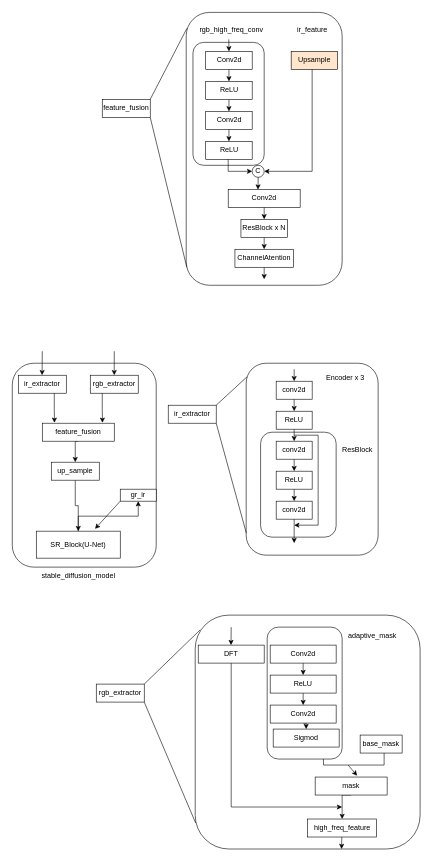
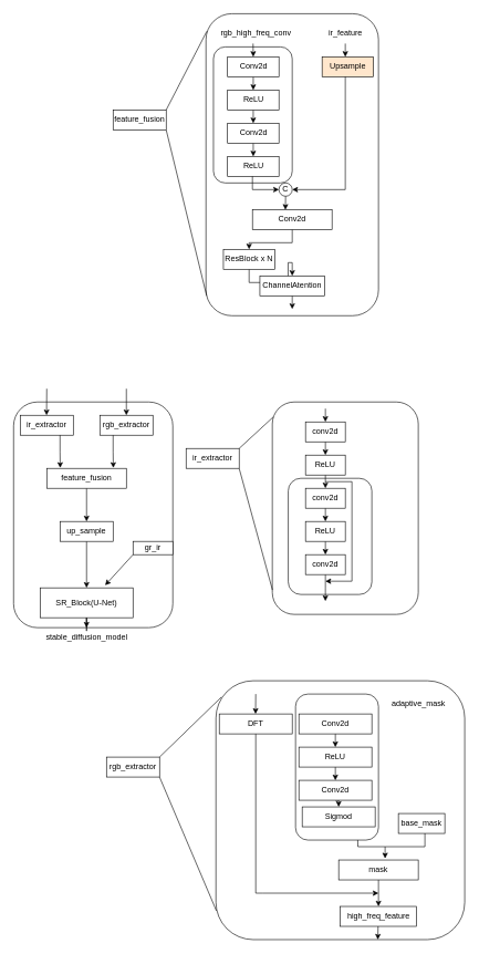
  <mxCell id="0" />
  <mxCell id="1" parent="0" />
  <mxCell id="2" value="" style="rounded=1;whiteSpace=wrap;html=1;" vertex="1" parent="1"><mxGeometry y="605" width="240" height="340" as="geometry" x="20" /></mxCell>
  <mxCell id="3" value="" style="rounded=1;whiteSpace=wrap;html=1;" vertex="1" parent="1"><mxGeometry x="310" y="20" width="260" height="455" as="geometry" /></mxCell>
  <mxCell id="4" value="" style="rounded=1;whiteSpace=wrap;html=1;" vertex="1" parent="1"><mxGeometry x="321.25" y="70" width="118.75" height="205" as="geometry" /></mxCell>
  <mxCell id="5" value="" style="rounded=1;whiteSpace=wrap;html=1;" vertex="1" parent="1"><mxGeometry x="325" y="1025" width="375" height="390" as="geometry" /></mxCell>
  <mxCell id="6" value="" style="rounded=1;whiteSpace=wrap;html=1;" vertex="1" parent="1"><mxGeometry x="445" y="1045" width="125" height="220" as="geometry" /></mxCell>
  <mxCell id="7" value="" style="rounded=1;whiteSpace=wrap;html=1;" vertex="1" parent="1"><mxGeometry x="410" y="605" width="220" height="320" as="geometry" /></mxCell>
  <mxCell id="8" value="" style="rounded=1;whiteSpace=wrap;html=1;" vertex="1" parent="1"><mxGeometry x="434" y="720" width="126" height="175" as="geometry" /></mxCell>
  <mxCell id="9" value="ir_extractor" style="rounded=0;whiteSpace=wrap;html=1;" vertex="1" parent="1"><mxGeometry x="30" y="625" width="80" height="30" as="geometry" /></mxCell>
  <mxCell id="10" value="rgb_extractor" style="rounded=0;whiteSpace=wrap;html=1;" vertex="1" parent="1"><mxGeometry x="150" y="625" width="80" height="30" as="geometry" /></mxCell>
  <mxCell id="11" style="edgeStyle=orthogonalEdgeStyle;rounded=0;orthogonalLoop=1;jettySize=auto;html=1;exitX=0.5;exitY=1;exitDx=0;exitDy=0;entryX=0.5;entryY=0;entryDx=0;entryDy=0;" edge="1" parent="1" source="12" target="16"><mxGeometry relative="1" as="geometry" /></mxCell>
  <mxCell id="12" value="feature_fusion" style="rounded=0;whiteSpace=wrap;html=1;" vertex="1" parent="1"><mxGeometry x="70" y="705" width="120" height="30" as="geometry" /></mxCell>
- <mxCell id="13" style="edgeStyle=orthogonalEdgeStyle;rounded=0;orthogonalLoop=1;jettySize=auto;html=1;" edge="1" parent="1" source="14" target="18"><mxGeometry relative="1" as="geometry" /></mxCell>
+ <mxCell id="13" style="edgeStyle=orthogonalEdgeStyle;rounded=0;orthogonalLoop=1;jettySize=auto;html=1;" edge="1" parent="1" source="14" target="87"><mxGeometry relative="1" as="geometry" /></mxCell>
  <mxCell id="14" value="SR_Block(U-Net)" style="rounded=0;whiteSpace=wrap;html=1;" vertex="1" parent="1"><mxGeometry x="60" y="885" width="140" height="45" as="geometry" /></mxCell>
  <mxCell id="15" style="edgeStyle=orthogonalEdgeStyle;rounded=0;orthogonalLoop=1;jettySize=auto;html=1;exitX=0.5;exitY=1;exitDx=0;exitDy=0;entryX=0.5;entryY=0;entryDx=0;entryDy=0;" edge="1" parent="1" source="16" target="14"><mxGeometry relative="1" as="geometry" /></mxCell>
- <mxCell id="16" value="up_sample" style="rounded=0;whiteSpace=wrap;html=1;" vertex="1" parent="1"><mxGeometry x="85" y="770" width="80" height="30" as="geometry" /></mxCell>
+ <mxCell id="16" value="up_sample" style="rounded=0;whiteSpace=wrap;html=1;" vertex="1" parent="1"><mxGeometry x="90" y="785" width="80" height="30" as="geometry" /></mxCell>
  <mxCell id="17" value="" style="endArrow=classic;html=1;rounded=0;entryX=0.7;entryY=-0.086;entryDx=0;entryDy=0;entryPerimeter=0;" edge="1" parent="1" target="14"><mxGeometry width="50" height="50" relative="1" as="geometry"><mxPoint x="200" y="835" as="sourcePoint" /><mxPoint x="250" y="785" as="targetPoint" /></mxGeometry></mxCell>
  <mxCell id="18" value="gr_ir" style="whiteSpace=wrap;html=1;" vertex="1" parent="1"><mxGeometry x="200" y="815" width="60" height="20" as="geometry" /></mxCell>
  <mxCell id="19" value="ir_extractor" style="rounded=0;whiteSpace=wrap;html=1;" vertex="1" parent="1"><mxGeometry x="280" y="675" width="80" height="30" as="geometry" /></mxCell>
  <mxCell id="20" style="edgeStyle=orthogonalEdgeStyle;rounded=0;orthogonalLoop=1;jettySize=auto;html=1;exitX=0.5;exitY=1;exitDx=0;exitDy=0;entryX=0.5;entryY=0;entryDx=0;entryDy=0;" edge="1" parent="1" source="21" target="23"><mxGeometry relative="1" as="geometry" /></mxCell>
  <mxCell id="21" value="conv2d" style="rounded=0;whiteSpace=wrap;html=1;" vertex="1" parent="1"><mxGeometry x="460" y="635" width="60" height="30" as="geometry" /></mxCell>
  <mxCell id="22" style="edgeStyle=orthogonalEdgeStyle;rounded=0;orthogonalLoop=1;jettySize=auto;html=1;exitX=0.5;exitY=1;exitDx=0;exitDy=0;entryX=0.5;entryY=0;entryDx=0;entryDy=0;" edge="1" parent="1" source="23" target="25"><mxGeometry relative="1" as="geometry" /></mxCell>
  <mxCell id="23" value="ReLU" style="rounded=0;whiteSpace=wrap;html=1;" vertex="1" parent="1"><mxGeometry x="460" y="685" width="60" height="30" as="geometry" /></mxCell>
  <mxCell id="24" style="edgeStyle=orthogonalEdgeStyle;rounded=0;orthogonalLoop=1;jettySize=auto;html=1;exitX=0.5;exitY=1;exitDx=0;exitDy=0;entryX=0.5;entryY=0;entryDx=0;entryDy=0;" edge="1" parent="1" source="25" target="27"><mxGeometry relative="1" as="geometry" /></mxCell>
  <mxCell id="25" value="conv2d" style="rounded=0;whiteSpace=wrap;html=1;" vertex="1" parent="1"><mxGeometry x="460" y="735" width="60" height="30" as="geometry" /></mxCell>
  <mxCell id="26" style="edgeStyle=orthogonalEdgeStyle;rounded=0;orthogonalLoop=1;jettySize=auto;html=1;exitX=0.5;exitY=1;exitDx=0;exitDy=0;entryX=0.5;entryY=0;entryDx=0;entryDy=0;" edge="1" parent="1" source="27" target="29"><mxGeometry relative="1" as="geometry" /></mxCell>
  <mxCell id="27" value="ReLU&lt;span style=&quot;color: rgba(0, 0, 0, 0); font-family: monospace; font-size: 0px; text-align: start; text-wrap-mode: nowrap;&quot;&gt;%3CmxGraphModel%3E%3Croot%3E%3CmxCell%20id%3D%220%22%2F%3E%3CmxCell%20id%3D%221%22%20parent%3D%220%22%2F%3E%3CmxCell%20id%3D%222%22%20value%3D%22conv2d%22%20style%3D%22rounded%3D0%3BwhiteSpace%3Dwrap%3Bhtml%3D1%3B%22%20vertex%3D%221%22%20parent%3D%221%22%3E%3CmxGeometry%20x%3D%22430%22%20y%3D%22170%22%20width%3D%2260%22%20height%3D%2230%22%20as%3D%22geometry%22%2F%3E%3C%2FmxCell%3E%3C%2Froot%3E%3C%2FmxGraphModel%3E&lt;/span&gt;" style="rounded=0;whiteSpace=wrap;html=1;" vertex="1" parent="1"><mxGeometry x="460" y="785" width="60" height="30" as="geometry" /></mxCell>
  <mxCell id="28" style="edgeStyle=orthogonalEdgeStyle;rounded=0;orthogonalLoop=1;jettySize=auto;html=1;exitX=0.5;exitY=1;exitDx=0;exitDy=0;" edge="1" parent="1" source="29"><mxGeometry relative="1" as="geometry"><mxPoint x="490" y="905" as="targetPoint" /></mxGeometry></mxCell>
  <mxCell id="29" value="conv2d" style="rounded=0;whiteSpace=wrap;html=1;" vertex="1" parent="1"><mxGeometry x="460" y="835" width="60" height="30" as="geometry" /></mxCell>
  <mxCell id="30" value="" style="endArrow=classic;html=1;rounded=0;" edge="1" parent="1"><mxGeometry width="50" height="50" relative="1" as="geometry"><mxPoint x="490" y="725" as="sourcePoint" /><mxPoint x="490" y="875" as="targetPoint" /><Array as="points"><mxPoint x="530" y="725" /><mxPoint x="530" y="875" /></Array></mxGeometry></mxCell>
- <mxCell id="31" value="ResBlock" style="text;html=1;align=center;verticalAlign=middle;resizable=0;points=[];autosize=1;strokeColor=none;fillColor=none;" vertex="1" parent="1"><mxGeometry x="560" y="735" width="70" height="30" as="geometry" /></mxCell>
- <mxCell id="32" value="Encoder x 3" style="text;html=1;align=center;verticalAlign=middle;resizable=0;points=[];autosize=1;strokeColor=none;fillColor=none;" vertex="1" parent="1"><mxGeometry x="530" y="615" width="90" height="30" as="geometry" /></mxCell>
  <mxCell id="33" value="" style="endArrow=none;html=1;rounded=0;entryX=0.006;entryY=0.071;entryDx=0;entryDy=0;entryPerimeter=0;" edge="1" parent="1" target="7"><mxGeometry width="50" height="50" relative="1" as="geometry"><mxPoint x="360" y="675" as="sourcePoint" /><mxPoint x="410" y="625" as="targetPoint" /></mxGeometry></mxCell>
  <mxCell id="34" value="" style="endArrow=none;html=1;rounded=0;entryX=0.001;entryY=0.885;entryDx=0;entryDy=0;entryPerimeter=0;" edge="1" parent="1" target="7"><mxGeometry width="50" height="50" relative="1" as="geometry"><mxPoint x="360" y="705" as="sourcePoint" /><mxPoint x="400" y="915" as="targetPoint" /></mxGeometry></mxCell>
  <mxCell id="35" value="rgb_extractor" style="rounded=0;whiteSpace=wrap;html=1;" vertex="1" parent="1"><mxGeometry x="160" y="1140" width="80" height="30" as="geometry" /></mxCell>
  <mxCell id="36" style="edgeStyle=orthogonalEdgeStyle;rounded=0;orthogonalLoop=1;jettySize=auto;html=1;exitX=0.5;exitY=1;exitDx=0;exitDy=0;" edge="1" parent="1" source="37"><mxGeometry relative="1" as="geometry"><mxPoint x="570" y="1345" as="targetPoint" /><Array as="points"><mxPoint x="395" y="1345" /><mxPoint x="395" y="1345" /></Array></mxGeometry></mxCell>
  <mxCell id="37" value="DFT" style="rounded=0;whiteSpace=wrap;html=1;" vertex="1" parent="1"><mxGeometry x="330" y="1075" width="110" height="30" as="geometry" /></mxCell>
  <mxCell id="38" style="edgeStyle=orthogonalEdgeStyle;rounded=0;orthogonalLoop=1;jettySize=auto;html=1;exitX=0.5;exitY=1;exitDx=0;exitDy=0;entryX=0.5;entryY=0;entryDx=0;entryDy=0;" edge="1" parent="1" source="39" target="41"><mxGeometry relative="1" as="geometry" /></mxCell>
  <mxCell id="39" value="Conv2d" style="rounded=0;whiteSpace=wrap;html=1;" vertex="1" parent="1"><mxGeometry x="450" y="1075" width="110" height="30" as="geometry" /></mxCell>
  <mxCell id="40" style="edgeStyle=orthogonalEdgeStyle;rounded=0;orthogonalLoop=1;jettySize=auto;html=1;exitX=0.5;exitY=1;exitDx=0;exitDy=0;entryX=0.5;entryY=0;entryDx=0;entryDy=0;" edge="1" parent="1" source="41" target="43"><mxGeometry relative="1" as="geometry" /></mxCell>
  <mxCell id="41" value="ReLU" style="rounded=0;whiteSpace=wrap;html=1;" vertex="1" parent="1"><mxGeometry x="450" y="1125" width="110" height="30" as="geometry" /></mxCell>
  <mxCell id="42" style="edgeStyle=orthogonalEdgeStyle;rounded=0;orthogonalLoop=1;jettySize=auto;html=1;exitX=0.5;exitY=1;exitDx=0;exitDy=0;entryX=0.5;entryY=0;entryDx=0;entryDy=0;" edge="1" parent="1" source="43" target="44"><mxGeometry relative="1" as="geometry" /></mxCell>
  <mxCell id="43" value="Conv2d" style="rounded=0;whiteSpace=wrap;html=1;" vertex="1" parent="1"><mxGeometry x="450" y="1175" width="110" height="30" as="geometry" /></mxCell>
  <mxCell id="44" value="Sigmod" style="rounded=0;whiteSpace=wrap;html=1;" vertex="1" parent="1"><mxGeometry x="455" y="1215" width="110" height="30" as="geometry" /></mxCell>
  <mxCell id="45" value="base_mask" style="rounded=0;whiteSpace=wrap;html=1;" vertex="1" parent="1"><mxGeometry x="600" y="1225" width="70" height="30" as="geometry" /></mxCell>
- <mxCell id="46" value="adaptive_mask" style="text;html=1;align=center;verticalAlign=middle;resizable=0;points=[];autosize=1;strokeColor=none;fillColor=none;" vertex="1" parent="1"><mxGeometry x="570" y="1045" width="100" height="30" as="geometry" /></mxCell>
+ <mxCell id="46" value="adaptive_mask" style="text;html=1;align=center;verticalAlign=middle;resizable=0;points=[];autosize=1;strokeColor=none;fillColor=none;" vertex="1" parent="1"><mxGeometry x="580" y="1045" width="100" height="30" as="geometry" /></mxCell>
  <mxCell id="47" style="edgeStyle=orthogonalEdgeStyle;rounded=0;orthogonalLoop=1;jettySize=auto;html=1;exitX=0.5;exitY=1;exitDx=0;exitDy=0;" edge="1" parent="1" source="48"><mxGeometry relative="1" as="geometry"><mxPoint x="570" y="1365" as="targetPoint" /><Array as="points"><mxPoint x="570" y="1345" /><mxPoint x="570" y="1345" /></Array></mxGeometry></mxCell>
- <mxCell id="48" value="mask" style="rounded=0;whiteSpace=wrap;html=1;" vertex="1" parent="1"><mxGeometry x="525" y="1295" width="120" height="30" as="geometry" /></mxCell>
+ <mxCell id="48" value="mask" style="rounded=0;whiteSpace=wrap;html=1;" vertex="1" parent="1"><mxGeometry x="510" y="1295" width="120" height="30" as="geometry" /></mxCell>
  <mxCell id="49" value="" style="endArrow=none;html=1;rounded=0;entryX=0.75;entryY=1;entryDx=0;entryDy=0;" edge="1" parent="1" target="6"><mxGeometry width="50" height="50" relative="1" as="geometry"><mxPoint x="580" y="1275" as="sourcePoint" /><mxPoint x="420" y="1265" as="targetPoint" /><Array as="points"><mxPoint x="539" y="1275" /></Array></mxGeometry></mxCell>
  <mxCell id="50" value="" style="endArrow=none;html=1;rounded=0;" edge="1" parent="1"><mxGeometry width="50" height="50" relative="1" as="geometry"><mxPoint x="580" y="1275" as="sourcePoint" /><mxPoint x="640" y="1255" as="targetPoint" /><Array as="points"><mxPoint x="640" y="1275" /></Array></mxGeometry></mxCell>
  <mxCell id="51" value="" style="endArrow=classic;html=1;rounded=0;entryX=0.583;entryY=-0.076;entryDx=0;entryDy=0;entryPerimeter=0;" edge="1" parent="1" target="48"><mxGeometry width="50" height="50" relative="1" as="geometry"><mxPoint x="580" y="1275" as="sourcePoint" /><mxPoint x="610" y="1285" as="targetPoint" /></mxGeometry></mxCell>
  <mxCell id="52" value="high_freq_feature" style="rounded=0;whiteSpace=wrap;html=1;" vertex="1" parent="1"><mxGeometry x="512.5" y="1365" width="115" height="30" as="geometry" /></mxCell>
  <mxCell id="53" value="" style="endArrow=classic;html=1;rounded=0;entryX=0.5;entryY=0;entryDx=0;entryDy=0;" edge="1" parent="1" target="21"><mxGeometry width="50" height="50" relative="1" as="geometry"><mxPoint x="490" y="615" as="sourcePoint" /><mxPoint x="540" y="535" as="targetPoint" /></mxGeometry></mxCell>
  <mxCell id="54" value="" style="endArrow=classic;html=1;rounded=0;entryX=0.5;entryY=0;entryDx=0;entryDy=0;" edge="1" parent="1" target="10"><mxGeometry width="50" height="50" relative="1" as="geometry"><mxPoint x="190" as="sourcePoint" y="585" /><mxPoint x="240" y="535" as="targetPoint" /></mxGeometry></mxCell>
  <mxCell id="55" value="" style="endArrow=classic;html=1;rounded=0;entryX=0.5;entryY=0;entryDx=0;entryDy=0;" edge="1" parent="1"><mxGeometry width="50" height="50" relative="1" as="geometry"><mxPoint x="70" as="sourcePoint" y="585" /><mxPoint x="69.71" y="625" as="targetPoint" /></mxGeometry></mxCell>
  <mxCell id="56" value="" style="endArrow=classic;html=1;rounded=0;entryX=0.5;entryY=0;entryDx=0;entryDy=0;" edge="1" parent="1"><mxGeometry width="50" height="50" relative="1" as="geometry"><mxPoint x="385" y="1045" as="sourcePoint" /><mxPoint x="384.71" y="1075" as="targetPoint" /></mxGeometry></mxCell>
  <mxCell id="57" value="" style="endArrow=classic;html=1;rounded=0;" edge="1" parent="1"><mxGeometry width="50" height="50" relative="1" as="geometry"><mxPoint x="569.43" y="1395" as="sourcePoint" /><mxPoint x="569" y="1415" as="targetPoint" /></mxGeometry></mxCell>
  <mxCell id="58" value="" style="endArrow=none;html=1;rounded=0;entryX=0.022;entryY=0.063;entryDx=0;entryDy=0;entryPerimeter=0;" edge="1" parent="1" target="5"><mxGeometry width="50" height="50" relative="1" as="geometry"><mxPoint x="240" y="1140" as="sourcePoint" /><mxPoint x="290" y="1090" as="targetPoint" /></mxGeometry></mxCell>
  <mxCell id="59" value="" style="endArrow=none;html=1;rounded=0;entryX=0.002;entryY=0.889;entryDx=0;entryDy=0;entryPerimeter=0;" edge="1" parent="1" target="5"><mxGeometry width="50" height="50" relative="1" as="geometry"><mxPoint x="240" y="1170" as="sourcePoint" /><mxPoint x="333" y="1080" as="targetPoint" /></mxGeometry></mxCell>
  <mxCell id="60" value="feature_fusion" style="rounded=0;whiteSpace=wrap;html=1;" vertex="1" parent="1"><mxGeometry x="170" y="165" width="80" height="30" as="geometry" /></mxCell>
  <mxCell id="61" style="edgeStyle=orthogonalEdgeStyle;rounded=0;orthogonalLoop=1;jettySize=auto;html=1;exitX=0.5;exitY=1;exitDx=0;exitDy=0;entryX=0.5;entryY=0;entryDx=0;entryDy=0;" edge="1" parent="1" source="62" target="64"><mxGeometry relative="1" as="geometry" /></mxCell>
  <mxCell id="62" value="Conv2d" style="rounded=0;whiteSpace=wrap;html=1;" vertex="1" parent="1"><mxGeometry x="342.5" y="85" width="77.5" height="30" as="geometry" /></mxCell>
  <mxCell id="63" style="edgeStyle=orthogonalEdgeStyle;rounded=0;orthogonalLoop=1;jettySize=auto;html=1;exitX=0.5;exitY=1;exitDx=0;exitDy=0;entryX=0.5;entryY=0;entryDx=0;entryDy=0;" edge="1" parent="1" source="64" target="66"><mxGeometry relative="1" as="geometry" /></mxCell>
  <mxCell id="64" value="ReLU" style="rounded=0;whiteSpace=wrap;html=1;" vertex="1" parent="1"><mxGeometry x="342.5" y="135" width="77.5" height="30" as="geometry" /></mxCell>
  <mxCell id="65" style="edgeStyle=orthogonalEdgeStyle;rounded=0;orthogonalLoop=1;jettySize=auto;html=1;exitX=0.5;exitY=1;exitDx=0;exitDy=0;entryX=0.5;entryY=0;entryDx=0;entryDy=0;" edge="1" parent="1" source="66" target="67"><mxGeometry relative="1" as="geometry" /></mxCell>
  <mxCell id="66" value="Conv2d" style="rounded=0;whiteSpace=wrap;html=1;" vertex="1" parent="1"><mxGeometry x="342.5" y="185" width="77.5" height="30" as="geometry" /></mxCell>
  <mxCell id="67" value="ReLU" style="rounded=0;whiteSpace=wrap;html=1;" vertex="1" parent="1"><mxGeometry x="342.5" y="235" width="77.5" height="30" as="geometry" /></mxCell>
  <mxCell id="68" value="" style="endArrow=classic;html=1;rounded=0;entryX=0.5;entryY=0;entryDx=0;entryDy=0;" edge="1" parent="1" target="62"><mxGeometry width="50" height="50" relative="1" as="geometry"><mxPoint x="381" y="65" as="sourcePoint" /><mxPoint x="420" y="15" as="targetPoint" /></mxGeometry></mxCell>
  <mxCell id="69" value="rgb_high_freq_conv" style="text;html=1;align=center;verticalAlign=middle;resizable=0;points=[];autosize=1;strokeColor=none;fillColor=none;" vertex="1" parent="1"><mxGeometry x="315" y="35" width="140" height="30" as="geometry" /></mxCell>
  <mxCell id="70" style="edgeStyle=orthogonalEdgeStyle;rounded=0;orthogonalLoop=1;jettySize=auto;html=1;exitX=0.5;exitY=1;exitDx=0;exitDy=0;entryX=0.5;entryY=0;entryDx=0;entryDy=0;" edge="1" parent="1" source="71" target="73"><mxGeometry relative="1" as="geometry" /></mxCell>
  <mxCell id="71" value="Conv2d" style="rounded=0;whiteSpace=wrap;html=1;" vertex="1" parent="1"><mxGeometry x="380" y="315" width="120" height="30" as="geometry" /></mxCell>
  <mxCell id="72" style="edgeStyle=orthogonalEdgeStyle;rounded=0;orthogonalLoop=1;jettySize=auto;html=1;exitX=0.5;exitY=1;exitDx=0;exitDy=0;entryX=0.5;entryY=0;entryDx=0;entryDy=0;" edge="1" parent="1" source="73" target="75"><mxGeometry relative="1" as="geometry" /></mxCell>
- <mxCell id="73" value="ResBlock x N" style="rounded=0;whiteSpace=wrap;html=1;" vertex="1" parent="1"><mxGeometry x="401.25" y="365" width="77.5" height="30" as="geometry" /></mxCell>
+ <mxCell id="73" value="ResBlock x N" style="rounded=0;whiteSpace=wrap;html=1;" vertex="1" parent="1"><mxGeometry x="336.25" y="375" width="77.5" height="30" as="geometry" /></mxCell>
  <mxCell id="74" style="edgeStyle=orthogonalEdgeStyle;rounded=0;orthogonalLoop=1;jettySize=auto;html=1;exitX=0.5;exitY=1;exitDx=0;exitDy=0;" edge="1" parent="1" source="75"><mxGeometry relative="1" as="geometry"><mxPoint x="440" y="465" as="targetPoint" /></mxGeometry></mxCell>
  <mxCell id="75" value="ChannelAtention" style="rounded=0;whiteSpace=wrap;html=1;" vertex="1" parent="1"><mxGeometry x="391.25" y="415" width="97.5" height="30" as="geometry" /></mxCell>
  <mxCell id="76" style="edgeStyle=orthogonalEdgeStyle;rounded=0;orthogonalLoop=1;jettySize=auto;html=1;exitX=0.25;exitY=1;exitDx=0;exitDy=0;entryX=0.836;entryY=-0.024;entryDx=0;entryDy=0;entryPerimeter=0;" edge="1" parent="1" source="10" target="12"><mxGeometry relative="1" as="geometry" /></mxCell>
  <mxCell id="77" style="edgeStyle=orthogonalEdgeStyle;rounded=0;orthogonalLoop=1;jettySize=auto;html=1;exitX=0.75;exitY=1;exitDx=0;exitDy=0;entryX=0.169;entryY=-0.024;entryDx=0;entryDy=0;entryPerimeter=0;" edge="1" parent="1" source="9" target="12"><mxGeometry relative="1" as="geometry" /></mxCell>
  <mxCell id="78" value="ir_feature" style="text;html=1;align=center;verticalAlign=middle;resizable=0;points=[];autosize=1;strokeColor=none;fillColor=none;" vertex="1" parent="1"><mxGeometry x="485" y="35" width="70" height="30" as="geometry" /></mxCell>
  <mxCell id="79" value="Upsample" style="rounded=0;whiteSpace=wrap;html=1;fillColor=#ffe6cc;" vertex="1" parent="1"><mxGeometry x="485" y="85" width="77.5" height="30" as="geometry" /></mxCell>
+ <mxCell id="80" style="edgeStyle=orthogonalEdgeStyle;rounded=0;orthogonalLoop=1;jettySize=auto;html=1;entryX=0.459;entryY=0.014;entryDx=0;entryDy=0;entryPerimeter=0;" edge="1" parent="1" source="78" target="79"><mxGeometry relative="1" as="geometry" /></mxCell>
  <mxCell id="81" value="" style="endArrow=classic;html=1;rounded=0;" edge="1" parent="1"><mxGeometry width="50" height="50" relative="1" as="geometry"><mxPoint x="380" y="265" as="sourcePoint" /><mxPoint x="420" y="285" as="targetPoint" /><Array as="points"><mxPoint x="380" y="285" /></Array></mxGeometry></mxCell>
  <mxCell id="82" value="" style="endArrow=classic;html=1;rounded=0;" edge="1" parent="1"><mxGeometry width="50" height="50" relative="1" as="geometry"><mxPoint x="520" y="115" as="sourcePoint" /><mxPoint x="440" y="285" as="targetPoint" /><Array as="points"><mxPoint x="520" y="285" /></Array></mxGeometry></mxCell>
  <mxCell id="83" value="C" style="ellipse;whiteSpace=wrap;html=1;aspect=fixed;" vertex="1" parent="1"><mxGeometry x="420" y="275" width="20" height="20" as="geometry" /></mxCell>
  <mxCell id="84" style="edgeStyle=orthogonalEdgeStyle;rounded=0;orthogonalLoop=1;jettySize=auto;html=1;exitX=0.5;exitY=1;exitDx=0;exitDy=0;entryX=0.414;entryY=0.014;entryDx=0;entryDy=0;entryPerimeter=0;" edge="1" parent="1" source="83" target="71"><mxGeometry relative="1" as="geometry" /></mxCell>
  <mxCell id="85" value="" style="endArrow=none;html=1;rounded=0;entryX=0.005;entryY=0.058;entryDx=0;entryDy=0;entryPerimeter=0;" edge="1" parent="1" target="3"><mxGeometry width="50" height="50" relative="1" as="geometry"><mxPoint x="250" y="165" as="sourcePoint" /><mxPoint x="300" y="115" as="targetPoint" /></mxGeometry></mxCell>
  <mxCell id="86" value="" style="endArrow=none;html=1;rounded=0;exitX=1;exitY=1;exitDx=0;exitDy=0;" edge="1" parent="1" source="60"><mxGeometry width="50" height="50" relative="1" as="geometry"><mxPoint x="250" y="198" as="sourcePoint" /><mxPoint x="311" y="445" as="targetPoint" /></mxGeometry></mxCell>
  <mxCell id="87" value="stable_diffusion_model" style="text;html=1;align=center;verticalAlign=middle;resizable=0;points=[];autosize=1;strokeColor=none;fillColor=none;" vertex="1" parent="1"><mxGeometry x="55" y="945" width="150" height="30" as="geometry" /></mxCell>
